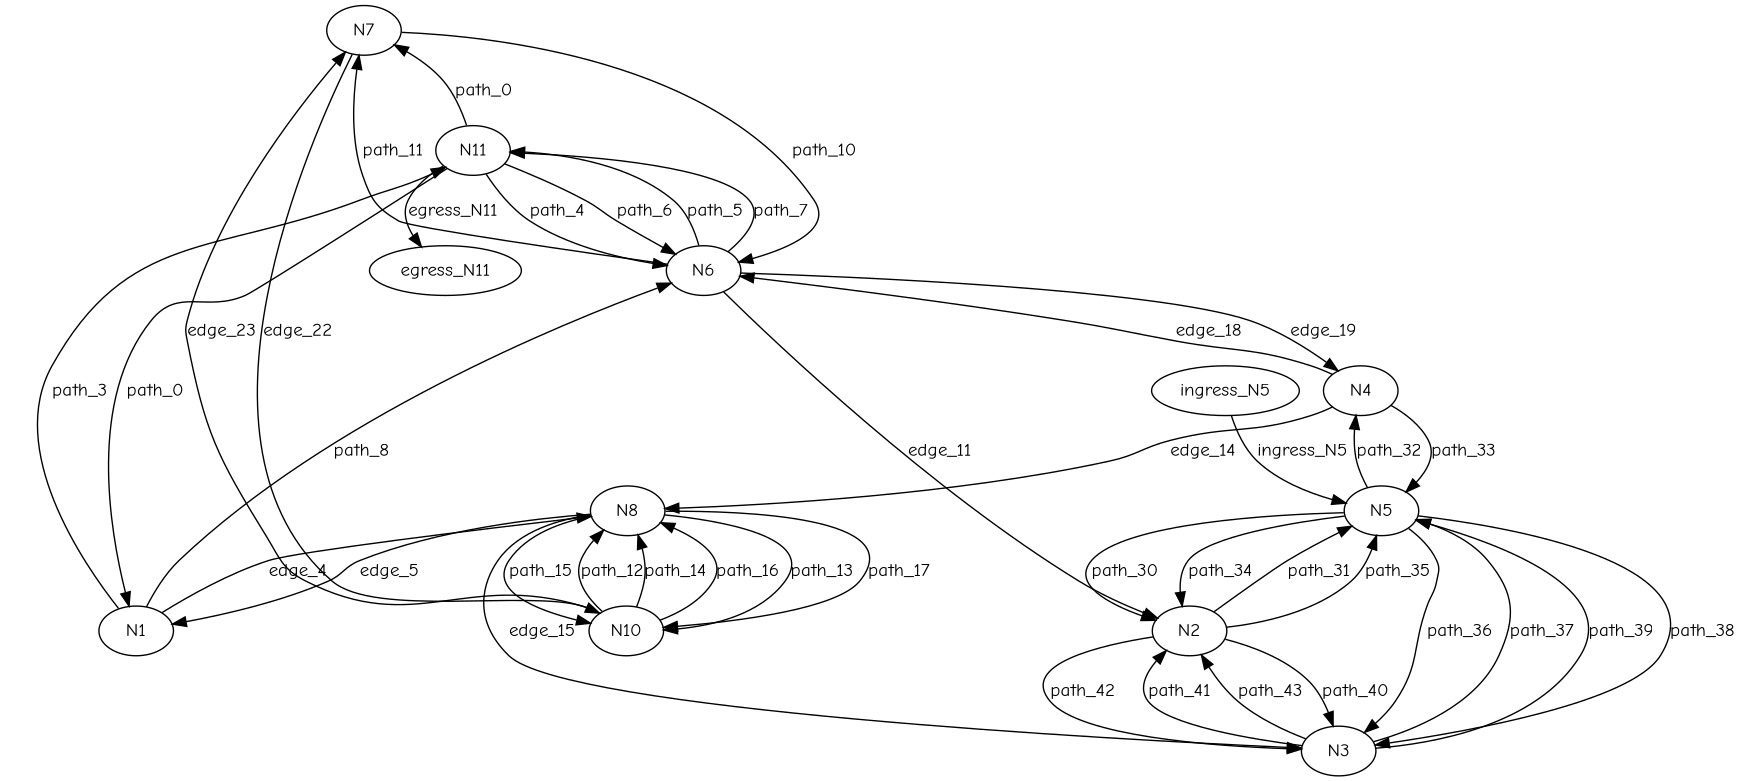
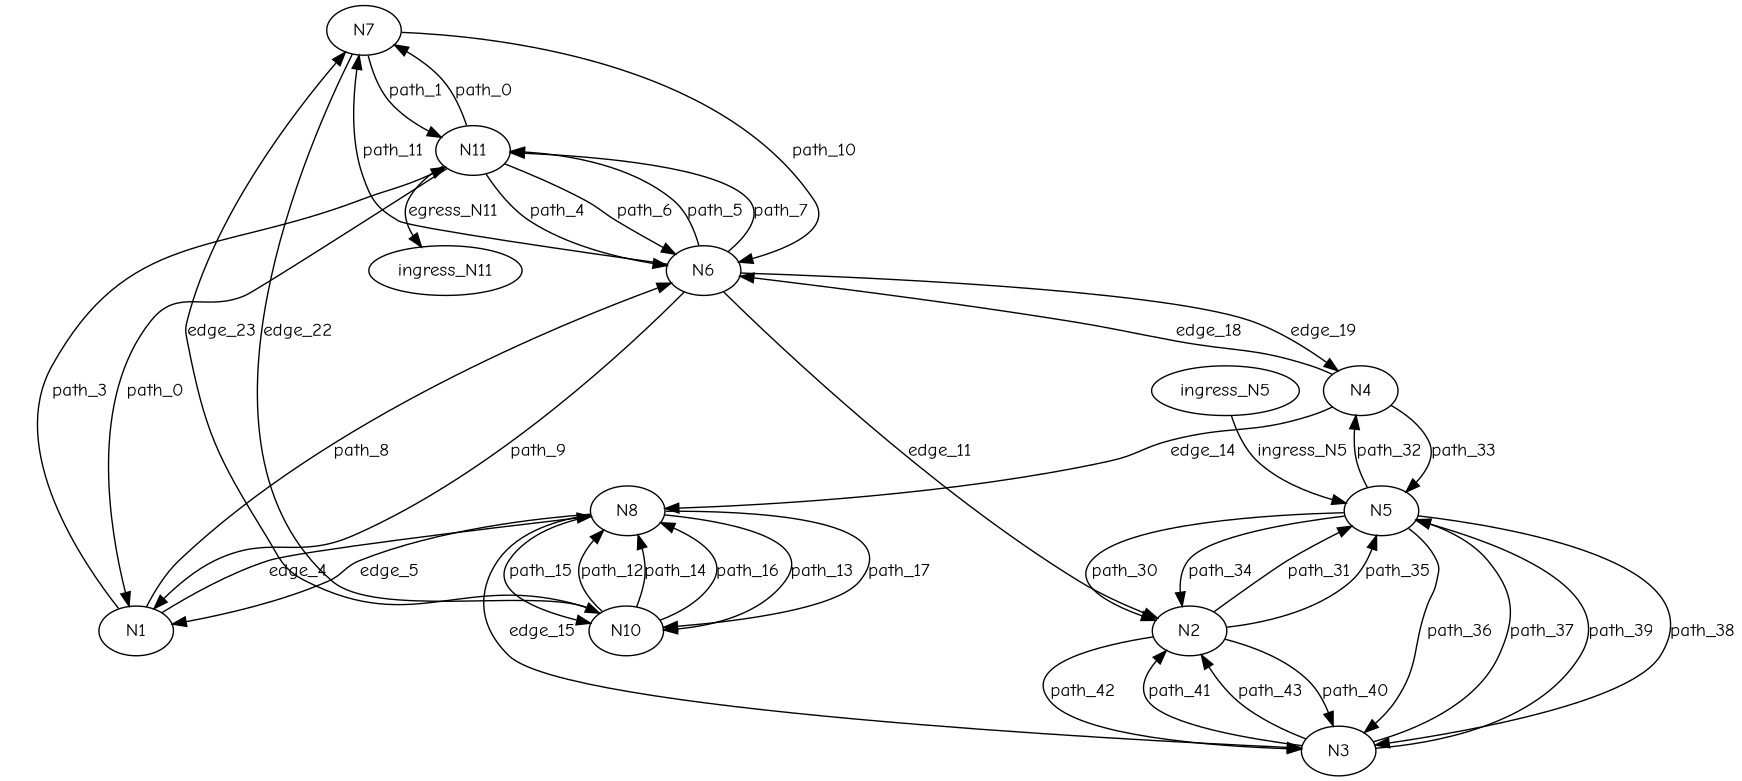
  digraph {
    fontname="Comic Neue"
    node [fontname="Comic Neue"]
    edge [fontname="Comic Neue"]
    N7
    N11
    N6
    N10
    N1
-   egress_N11
+   egress_N11 [label=ingress_N11]
    N2
    N4
    N8
    N3
    N5
    ingress_N5
+   N7 -> N11 [label=path_1]
    N7 -> N6 [label=path_10]
    N7 -> N10 [label=edge_22]
    N11 -> N7 [label=path_0]
    N11 -> N6 [label=path_4]
    N11 -> N6 [label=path_6]
    N11 -> N1 [label=path_0]
    N11 -> egress_N11 [label=egress_N11]
    N6 -> N7 [label=path_11]
    N6 -> N11 [label=path_5]
    N6 -> N11 [label=path_7]
+   N6 -> N1 [label=path_9]
    N6 -> N2 [label=edge_11]
    N6 -> N4 [label=edge_19]
    N10 -> N7 [label=edge_23]
    N10 -> N8 [label=path_12]
    N10 -> N8 [label=path_14]
    N10 -> N8 [label=path_16]
    N1 -> N11 [label=path_3]
    N1 -> N6 [label=path_8]
    N1 -> N8 [label=edge_4]
    N2 -> N3 [label=path_40]
    N2 -> N3 [label=path_42]
    N2 -> N5 [label=path_31]
    N2 -> N5 [label=path_35]
    N4 -> N6 [label=edge_18]
    N4 -> N8 [label=edge_14]
    N4 -> N5 [label=path_33]
    N8 -> N10 [label=path_13]
    N8 -> N10 [label=path_15]
    N8 -> N10 [label=path_17]
    N8 -> N1 [label=edge_5]
    N8 -> N3 [label=edge_15]
    N3 -> N2 [label=path_41]
    N3 -> N2 [label=path_43]
    N3 -> N5 [label=path_37]
    N3 -> N5 [label=path_39]
    N5 -> N2 [label=path_30]
    N5 -> N2 [label=path_34]
    N5 -> N4 [label=path_32]
    N5 -> N3 [label=path_36]
    N5 -> N3 [label=path_38]
    ingress_N5 -> N5 [label=ingress_N5]
  }
